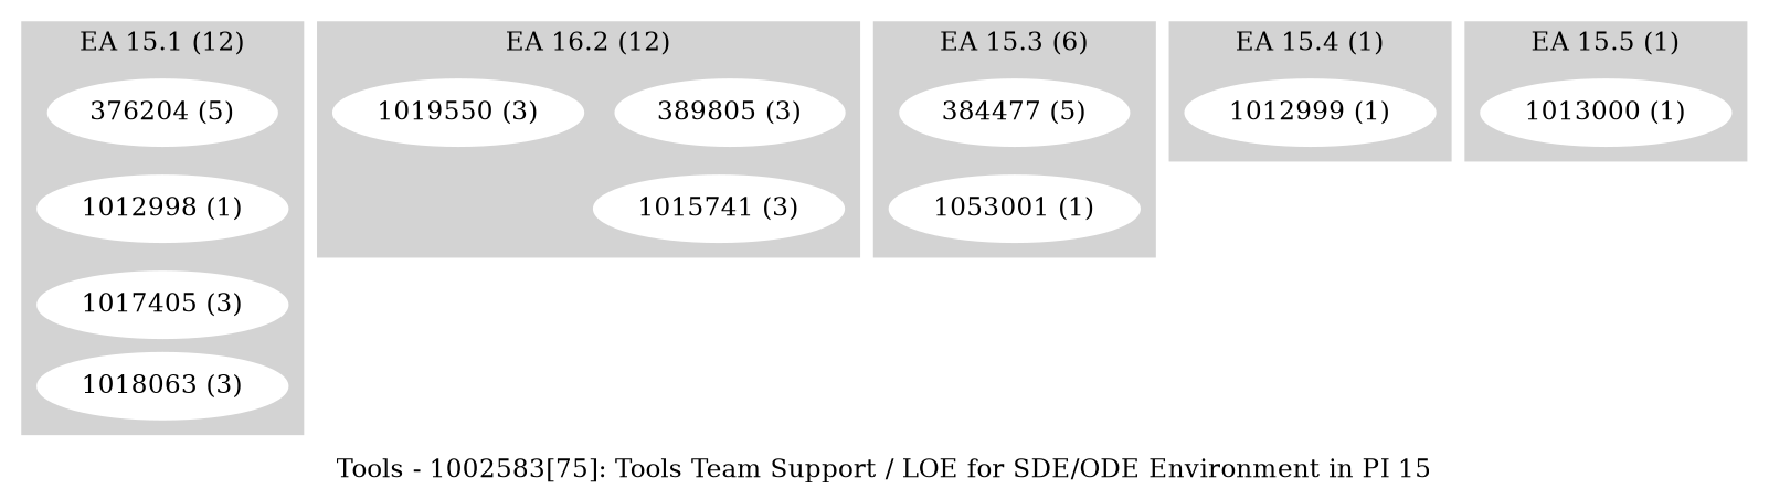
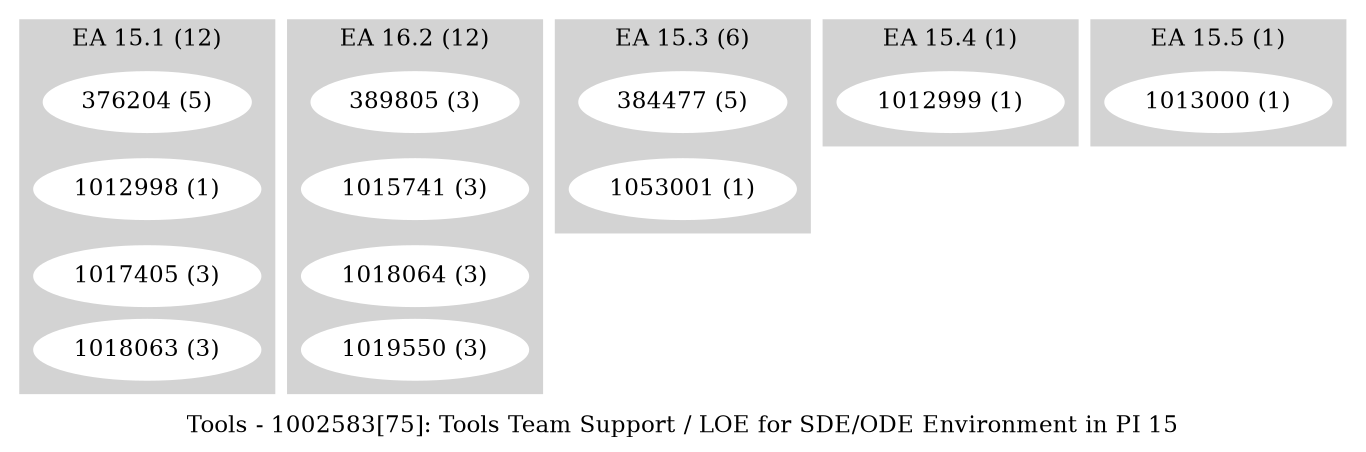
  digraph {
    label="Tools - 1002583[75]: Tools Team Support / LOE for SDE/ODE Environment in PI 15"
    ranksep=.1
    node [color=white style=filled]
    edge [style=invis]
    "376204 (5)"
    "1012998 (1)"
    "1017405 (3)"
    "1018063 (3)"
    "389805 (3)"
    "1015741 (3)"
+   "1018064 (3)"
    "1019550 (3)"
    "384477 (5)"
    n10 [label="1053001 (1)"]
    "1012999 (1)"
    "1013000 (1)"
    subgraph cluster_1 {
      color=lightgrey
      label="EA 15.1 (12)"
      style=filled
      "376204 (5)"
      "1012998 (1)"
      "1017405 (3)"
      "1018063 (3)"
    }
    subgraph cluster_2 {
      color=lightgrey
      label="EA 16.2 (12)"
      style=filled
      "389805 (3)"
      "1015741 (3)"
+     "1018064 (3)"
      "1019550 (3)"
    }
    subgraph cluster_3 {
      color=lightgrey
      label="EA 15.3 (6)"
      style=filled
      "384477 (5)"
      n10
    }
    subgraph cluster_4 {
      color=lightgrey
      label="EA 15.4 (1)"
      style=filled
      "1012999 (1)"
    }
    subgraph cluster_5 {
      color=lightgrey
      label="EA 15.5 (1)"
      style=filled
      "1013000 (1)"
    }
    "376204 (5)" -> "1012998 (1)"
    "1012998 (1)" -> "1017405 (3)"
    "1017405 (3)" -> "1018063 (3)"
    "389805 (3)" -> "1015741 (3)"
+   "1015741 (3)" -> "1018064 (3)"
+   "1018064 (3)" -> "1019550 (3)"
    "384477 (5)" -> n10
  }
